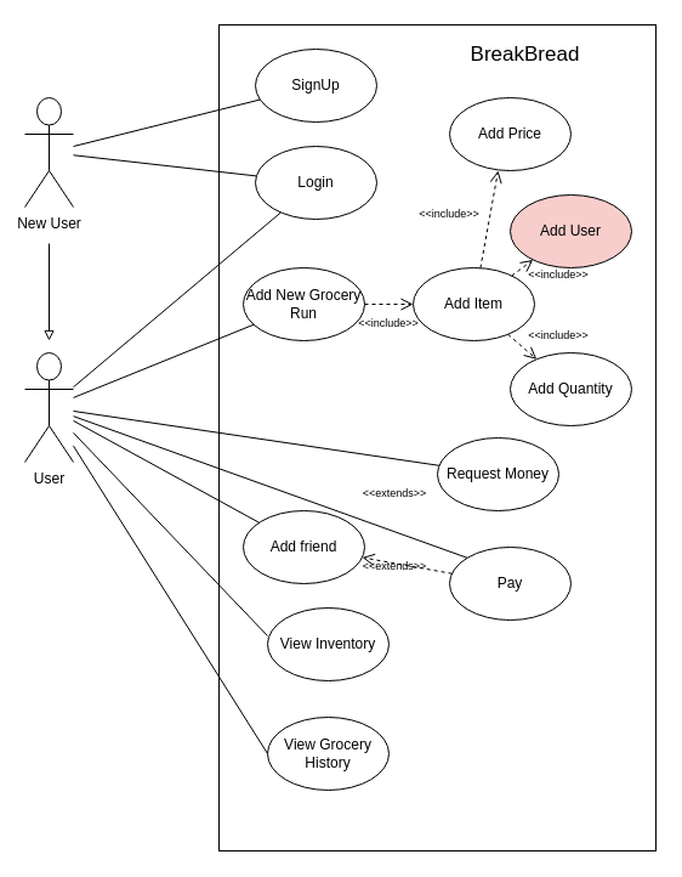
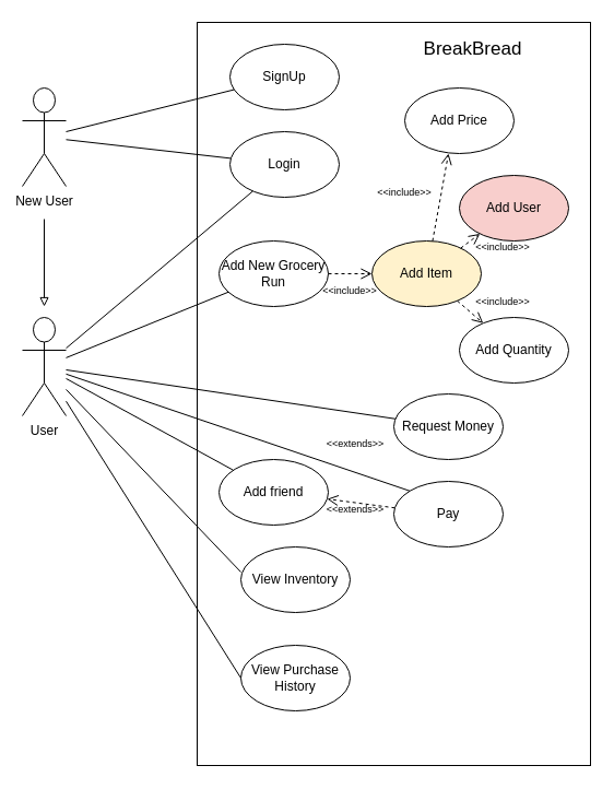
  <mxCell id="0" />
  <mxCell id="1" parent="0" />
  <mxCell id="2" value="" style="rounded=0;whiteSpace=wrap;html=1;" parent="1" vertex="1"><mxGeometry x="180" y="20" width="360" height="680" as="geometry" /></mxCell>
  <mxCell id="3" value="&lt;div&gt;User&lt;/div&gt;&lt;div&gt;&lt;br&gt;&lt;/div&gt;" style="shape=umlActor;verticalLabelPosition=bottom;verticalAlign=top;html=1;outlineConnect=0;" vertex="1" parent="1"><mxGeometry x="20" y="290" width="40" height="90" as="geometry" /></mxCell>
  <mxCell id="4" value="&lt;div&gt;Login&lt;/div&gt;" style="ellipse;whiteSpace=wrap;html=1;" vertex="1" parent="1"><mxGeometry x="210" y="120" width="100" height="60" as="geometry" /></mxCell>
  <mxCell id="5" value="SignUp" style="ellipse;whiteSpace=wrap;html=1;" vertex="1" parent="1"><mxGeometry x="210" y="40" width="100" height="60" as="geometry" /></mxCell>
  <mxCell id="6" value="Add friend" style="ellipse;whiteSpace=wrap;html=1;" vertex="1" parent="1"><mxGeometry x="200" y="420" width="100" height="60" as="geometry" /></mxCell>
- <mxCell id="7" value="Add Item" style="ellipse;whiteSpace=wrap;html=1;" vertex="1" parent="1"><mxGeometry x="340" y="220" width="100" height="60" as="geometry" /></mxCell>
+ <mxCell id="7" value="Add Item" style="ellipse;whiteSpace=wrap;html=1;fillColor=#fff2cc;" vertex="1" parent="1"><mxGeometry x="340" y="220" width="100" height="60" as="geometry" /></mxCell>
  <mxCell id="8" value="Add Quantity" style="ellipse;whiteSpace=wrap;html=1;" vertex="1" parent="1"><mxGeometry x="420" y="290" width="100" height="60" as="geometry" /></mxCell>
  <mxCell id="9" value="&lt;div&gt;Add User&lt;/div&gt;" style="ellipse;whiteSpace=wrap;html=1;fillColor=#f8cecc;" vertex="1" parent="1"><mxGeometry x="420" y="160" width="100" height="60" as="geometry" /></mxCell>
  <mxCell id="10" value="Add Price" style="ellipse;whiteSpace=wrap;html=1;" vertex="1" parent="1"><mxGeometry x="370" y="80" width="100" height="60" as="geometry" /></mxCell>
  <mxCell id="11" value="&lt;div&gt;Add New Grocery Run&lt;/div&gt;" style="ellipse;whiteSpace=wrap;html=1;" vertex="1" parent="1"><mxGeometry x="200" y="220" width="100" height="60" as="geometry" /></mxCell>
  <mxCell id="12" value="" style="html=1;verticalAlign=bottom;endArrow=open;dashed=1;endSize=8;rounded=0;" edge="1" parent="1" source="11" target="7"><mxGeometry x="0.5" y="-70" relative="1" as="geometry"><mxPoint x="400" y="180" as="sourcePoint" /><mxPoint x="310" y="180" as="targetPoint" /><mxPoint as="offset" /></mxGeometry></mxCell>
  <mxCell id="13" value="" style="html=1;verticalAlign=bottom;endArrow=open;dashed=1;endSize=8;rounded=0;" edge="1" parent="1" source="7" target="8"><mxGeometry x="0.5" y="-70" relative="1" as="geometry"><mxPoint x="410" y="280" as="sourcePoint" /><mxPoint x="450" y="280" as="targetPoint" /><mxPoint as="offset" /></mxGeometry></mxCell>
  <mxCell id="14" value="" style="html=1;verticalAlign=bottom;endArrow=open;dashed=1;endSize=8;rounded=0;" edge="1" parent="1" source="7" target="9"><mxGeometry x="0.5" y="-70" relative="1" as="geometry"><mxPoint x="420" y="230" as="sourcePoint" /><mxPoint x="460" y="230" as="targetPoint" /><mxPoint as="offset" /></mxGeometry></mxCell>
  <mxCell id="15" value="" style="html=1;verticalAlign=bottom;endArrow=open;dashed=1;endSize=8;rounded=0;" edge="1" parent="1" source="7"><mxGeometry x="0.5" y="-70" relative="1" as="geometry"><mxPoint x="370" y="140" as="sourcePoint" /><mxPoint x="410" y="140" as="targetPoint" /><mxPoint as="offset" /></mxGeometry></mxCell>
  <mxCell id="16" value="&lt;font style=&quot;font-size: 9px&quot;&gt;&amp;lt;&amp;lt;include&amp;gt;&amp;gt;&lt;/font&gt;" style="text;html=1;strokeColor=none;fillColor=none;align=center;verticalAlign=middle;whiteSpace=wrap;rounded=0;" vertex="1" parent="1"><mxGeometry x="290" y="250" width="60" height="30" as="geometry" /></mxCell>
  <mxCell id="17" value="&lt;font style=&quot;font-size: 9px&quot;&gt;&amp;lt;&amp;lt;include&amp;gt;&amp;gt;&lt;/font&gt;" style="text;html=1;strokeColor=none;fillColor=none;align=center;verticalAlign=middle;whiteSpace=wrap;rounded=0;" vertex="1" parent="1"><mxGeometry x="430" y="210" width="60" height="30" as="geometry" /></mxCell>
  <mxCell id="18" value="&lt;font style=&quot;font-size: 9px&quot;&gt;&amp;lt;&amp;lt;include&amp;gt;&amp;gt;&lt;/font&gt;" style="text;html=1;strokeColor=none;fillColor=none;align=center;verticalAlign=middle;whiteSpace=wrap;rounded=0;" vertex="1" parent="1"><mxGeometry x="430" y="260" width="60" height="30" as="geometry" /></mxCell>
  <mxCell id="19" value="&lt;font style=&quot;font-size: 9px&quot;&gt;&amp;lt;&amp;lt;include&amp;gt;&amp;gt;&lt;/font&gt;" style="text;html=1;strokeColor=none;fillColor=none;align=center;verticalAlign=middle;whiteSpace=wrap;rounded=0;" vertex="1" parent="1"><mxGeometry x="340" y="160" width="60" height="30" as="geometry" /></mxCell>
- <mxCell id="20" value="&lt;div&gt;Pay&lt;/div&gt;" style="ellipse;whiteSpace=wrap;html=1;" vertex="1" parent="1"><mxGeometry x="370" y="450" width="100" height="60" as="geometry" /></mxCell>
+ <mxCell id="20" value="&lt;div&gt;Pay&lt;/div&gt;" style="ellipse;whiteSpace=wrap;html=1;" vertex="1" parent="1"><mxGeometry x="360" y="440" width="100" height="60" as="geometry" /></mxCell>
  <mxCell id="21" value="Request Money" style="ellipse;whiteSpace=wrap;html=1;" vertex="1" parent="1"><mxGeometry x="360" y="360" width="100" height="60" as="geometry" /></mxCell>
  <mxCell id="22" value="" style="html=1;verticalAlign=bottom;endArrow=open;dashed=1;endSize=8;rounded=0;" edge="1" parent="1" source="20" target="6"><mxGeometry x="0.5" y="-70" relative="1" as="geometry"><mxPoint x="357.696" y="429.998" as="sourcePoint" /><mxPoint x="290" y="447" as="targetPoint" /><mxPoint as="offset" /></mxGeometry></mxCell>
  <mxCell id="23" value="&lt;font style=&quot;font-size: 9px&quot;&gt;&amp;lt;&amp;lt;extends&amp;gt;&amp;gt;&lt;/font&gt;" style="text;html=1;strokeColor=none;fillColor=none;align=center;verticalAlign=middle;whiteSpace=wrap;rounded=0;" vertex="1" parent="1"><mxGeometry x="295" y="390" width="60" height="30" as="geometry" /></mxCell>
  <mxCell id="24" value="&lt;font style=&quot;font-size: 9px&quot;&gt;&amp;lt;&amp;lt;extends&amp;gt;&amp;gt;&lt;/font&gt;" style="text;html=1;strokeColor=none;fillColor=none;align=center;verticalAlign=middle;whiteSpace=wrap;rounded=0;" vertex="1" parent="1"><mxGeometry x="295" y="450" width="60" height="30" as="geometry" /></mxCell>
  <mxCell id="25" value="" style="endArrow=none;html=1;rounded=0;fontSize=9;" edge="1" parent="1" source="26" target="4"><mxGeometry width="50" height="50" relative="1" as="geometry"><mxPoint x="60" y="130" as="sourcePoint" /><mxPoint x="110" y="80" as="targetPoint" /></mxGeometry></mxCell>
  <mxCell id="26" value="&lt;div&gt;New&amp;nbsp;&lt;span&gt;User&lt;/span&gt;&lt;/div&gt;&lt;div&gt;&lt;br&gt;&lt;/div&gt;" style="shape=umlActor;verticalLabelPosition=bottom;verticalAlign=top;html=1;outlineConnect=0;" vertex="1" parent="1"><mxGeometry x="20" y="80" width="40" height="90" as="geometry" /></mxCell>
  <mxCell id="27" value="" style="endArrow=none;html=1;rounded=0;fontSize=9;" edge="1" parent="1" source="3" target="11"><mxGeometry width="50" height="50" relative="1" as="geometry"><mxPoint x="60" y="326.03" as="sourcePoint" /><mxPoint x="205.754" y="280.002" as="targetPoint" /></mxGeometry></mxCell>
  <mxCell id="28" value="" style="endArrow=none;html=1;rounded=0;fontSize=9;" edge="1" parent="1" source="3" target="6"><mxGeometry width="50" height="50" relative="1" as="geometry"><mxPoint x="60" y="360" as="sourcePoint" /><mxPoint x="208.229" y="300.458" as="targetPoint" /></mxGeometry></mxCell>
  <mxCell id="29" value="" style="endArrow=none;html=1;rounded=0;fontSize=9;entryX=0;entryY=0;entryDx=0;entryDy=0;" edge="1" parent="1" source="3" target="20"><mxGeometry width="50" height="50" relative="1" as="geometry"><mxPoint x="60" y="350" as="sourcePoint" /><mxPoint x="200" y="350" as="targetPoint" /></mxGeometry></mxCell>
  <mxCell id="30" value="" style="endArrow=none;html=1;rounded=0;fontSize=9;" edge="1" parent="1" source="3" target="21"><mxGeometry width="50" height="50" relative="1" as="geometry"><mxPoint x="60" y="340" as="sourcePoint" /><mxPoint x="200" y="340" as="targetPoint" /></mxGeometry></mxCell>
  <mxCell id="31" value="" style="endArrow=none;html=1;rounded=0;fontSize=9;" edge="1" parent="1" source="26" target="5"><mxGeometry width="50" height="50" relative="1" as="geometry"><mxPoint x="70" y="170" as="sourcePoint" /><mxPoint x="210" y="170" as="targetPoint" /></mxGeometry></mxCell>
  <mxCell id="32" value="View Inventory" style="ellipse;whiteSpace=wrap;html=1;" vertex="1" parent="1"><mxGeometry x="220" y="500" width="100" height="60" as="geometry" /></mxCell>
- <mxCell id="33" value="View Grocery History" style="ellipse;whiteSpace=wrap;html=1;" vertex="1" parent="1"><mxGeometry x="220" y="590" width="100" height="60" as="geometry" /></mxCell>
+ <mxCell id="33" value="View Purchase History" style="ellipse;whiteSpace=wrap;html=1;" vertex="1" parent="1"><mxGeometry x="220" y="590" width="100" height="60" as="geometry" /></mxCell>
  <mxCell id="34" value="" style="endArrow=none;html=1;rounded=0;entryX=0;entryY=0.383;entryDx=0;entryDy=0;entryPerimeter=0;" edge="1" parent="1" source="3" target="32"><mxGeometry width="50" height="50" relative="1" as="geometry"><mxPoint x="290" y="520" as="sourcePoint" /><mxPoint x="340" y="470" as="targetPoint" /></mxGeometry></mxCell>
  <mxCell id="35" value="" style="endArrow=none;html=1;rounded=0;entryX=0;entryY=0.5;entryDx=0;entryDy=0;" edge="1" parent="1" source="3" target="33"><mxGeometry width="50" height="50" relative="1" as="geometry"><mxPoint x="290" y="460" as="sourcePoint" /><mxPoint x="340" y="410" as="targetPoint" /></mxGeometry></mxCell>
  <mxCell id="36" value="" style="endArrow=none;html=1;rounded=0;" edge="1" parent="1" source="3" target="4"><mxGeometry width="50" height="50" relative="1" as="geometry"><mxPoint x="290" y="270" as="sourcePoint" /><mxPoint x="340" y="220" as="targetPoint" /></mxGeometry></mxCell>
  <mxCell id="37" value="" style="endArrow=block;html=1;rounded=0;endFill=0;" edge="1" parent="1"><mxGeometry width="50" height="50" relative="1" as="geometry"><mxPoint x="40" y="200" as="sourcePoint" /><mxPoint x="40" y="280" as="targetPoint" /></mxGeometry></mxCell>
  <mxCell id="38" value="&lt;font style=&quot;font-size: 17px&quot;&gt;BreakBread&lt;/font&gt;" style="text;html=1;strokeColor=none;fillColor=none;align=center;verticalAlign=middle;whiteSpace=wrap;rounded=0;fontSize=9;" vertex="1" parent="1"><mxGeometry x="350" y="30" width="165" height="30" as="geometry" /></mxCell>
